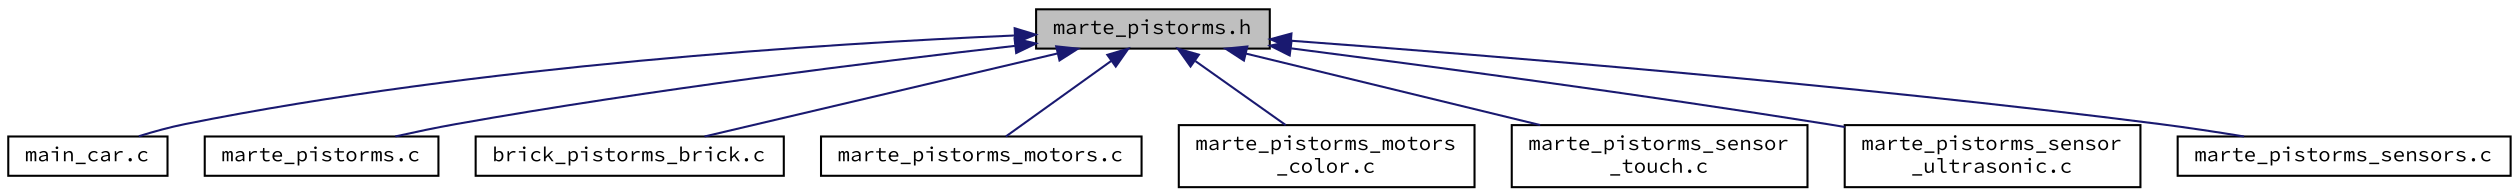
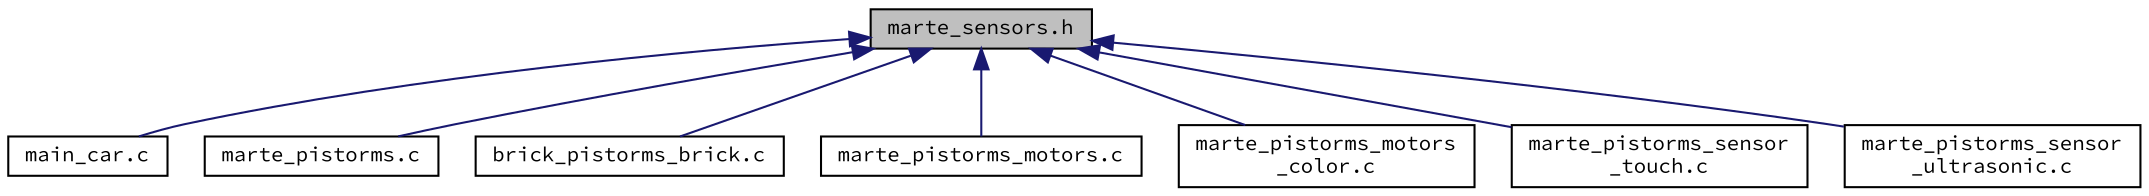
  digraph {
    fontname="Source Code Pro"
    node [color=black fillcolor=white fontname="Source Code Pro" fontsize=10 shape=record style=filled]
    edge [color=midnightblue dir=back fontname="Source Code Pro" fontsize=10 labelfontname=Helvetica labelfontsize=10 style=solid]
-   n1 [fillcolor=grey75 fontcolor=black height=0.2 label="marte_pistorms.h" width=0.4]
+   n1 [fillcolor=grey75 fontcolor=black height=0.2 label="marte_sensors.h" width=0.4]
    n2 [height=0.2 label="main_car.c" width=0.4]
    n3 [height=0.2 label="marte_pistorms.c" width=0.4]
    n4 [height=0.2 label="brick_pistorms_brick.c" width=0.4]
    n5 [height=0.2 label="marte_pistorms_motors.c" width=0.4]
    n6 [height=0.2 label="marte_pistorms_motors\l_color.c" width=0.4]
    n7 [height=0.2 label="marte_pistorms_sensor\l_touch.c" width=0.4]
    n8 [height=0.2 label="marte_pistorms_sensor\l_ultrasonic.c" width=0.4]
-   n9 [height=0.2 label="marte_pistorms_sensors.c" width=0.4]
    n1 -> n2
    n1 -> n3
    n1 -> n4
    n1 -> n5
    n1 -> n6
    n1 -> n7
    n1 -> n8
-   n1 -> n9
  }
